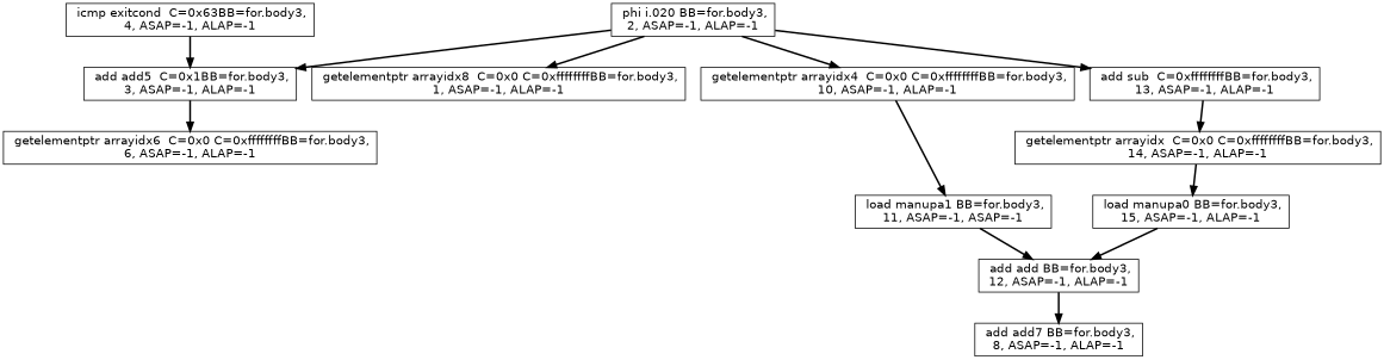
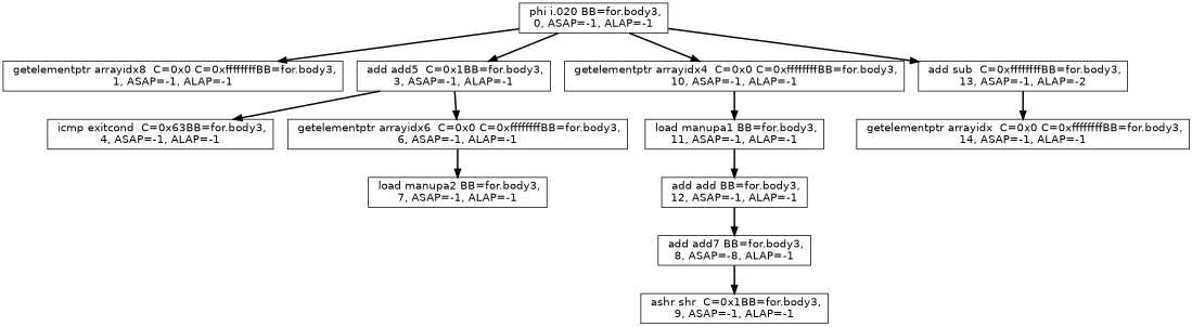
  digraph {
    compound=true
    nslimit=1000.0
    node [fontname=Helvetica shape=box]
    edge [color=black style=bold]
-   n1 [label=" phi i.020 BB=for.body3,\n2, ASAP=-1, ALAP=-1"]
+   n1 [label=" phi i.020 BB=for.body3,\n0, ASAP=-1, ALAP=-1"]
    n2 [label=" getelementptr arrayidx8  C=0x0 C=0xffffffffBB=for.body3,\n1, ASAP=-1, ALAP=-1"]
    n3 [label=" add add5  C=0x1BB=for.body3,\n3, ASAP=-1, ALAP=-1"]
    n4 [label=" getelementptr arrayidx4  C=0x0 C=0xffffffffBB=for.body3,\n10, ASAP=-1, ALAP=-1"]
-   n5 [label=" add sub  C=0xffffffffBB=for.body3,\n13, ASAP=-1, ALAP=-1"]
+   n5 [label=" add sub  C=0xffffffffBB=for.body3,\n13, ASAP=-1, ALAP=-2"]
    n6 [label=" icmp exitcond  C=0x63BB=for.body3,\n4, ASAP=-1, ALAP=-1"]
    n7 [label=" getelementptr arrayidx6  C=0x0 C=0xffffffffBB=for.body3,\n6, ASAP=-1, ALAP=-1"]
-   n8 [label=" load manupa1 BB=for.body3,\n11, ASAP=-1, ASAP=-1"]
+   n8 [label=" load manupa1 BB=for.body3,\n11, ASAP=-1, ALAP=-1"]
    n9 [label=" getelementptr arrayidx  C=0x0 C=0xffffffffBB=for.body3,\n14, ASAP=-1, ALAP=-1"]
-   n11 [label=" add add7 BB=for.body3,\n8, ASAP=-1, ALAP=-1"]
+   n10 [label=" load manupa2 BB=for.body3,\n7, ASAP=-1, ALAP=-1"]
+   n11 [label=" add add7 BB=for.body3,\n8, ASAP=-8, ALAP=-1"]
+   n12 [label=" ashr shr  C=0x1BB=for.body3,\n9, ASAP=-1, ALAP=-1"]
    n13 [label=" add add BB=for.body3,\n12, ASAP=-1, ALAP=-1"]
-   n14 [label=" load manupa0 BB=for.body3,\n15, ASAP=-1, ALAP=-1"]
    n1 -> n2
    n1 -> n3
    n1 -> n4
    n1 -> n5
-   n6 -> n3
+   n3 -> n6
    n3 -> n7
    n4 -> n8
    n5 -> n9
+   n7 -> n10
    n8 -> n13
-   n9 -> n14
+   n11 -> n12
    n13 -> n11
-   n14 -> n13
  }
